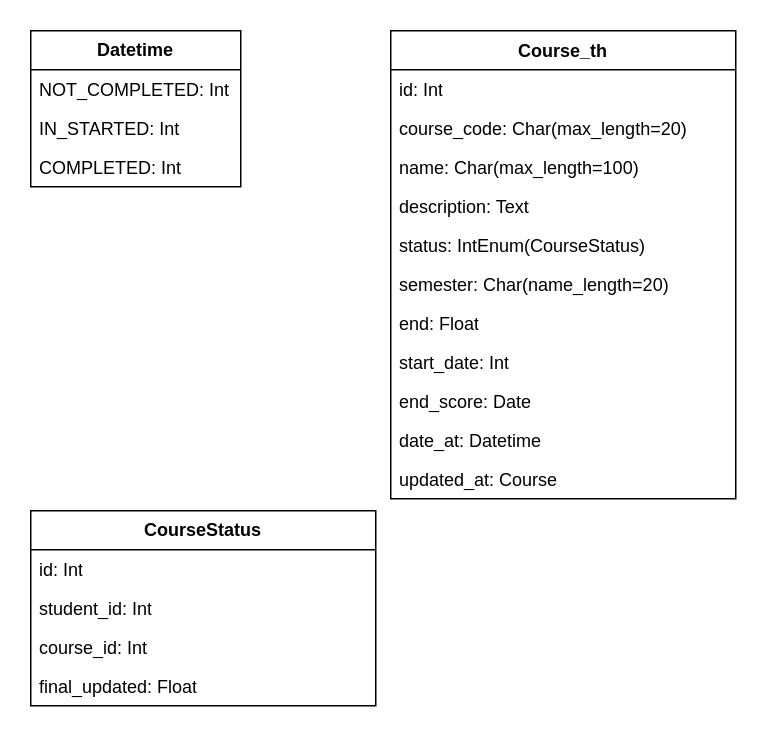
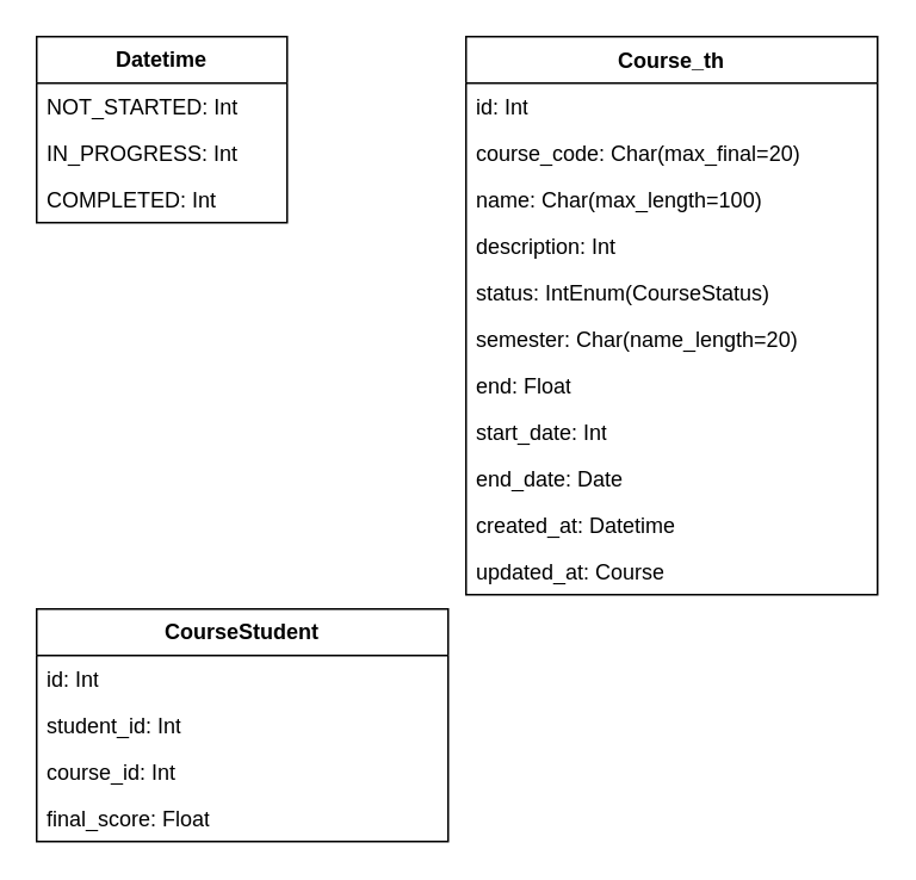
  <mxCell id="0" />
  <mxCell id="1" parent="0" />
  <mxCell id="2" value="&lt;b&gt;Datetime&lt;/b&gt;" style="swimlane;fontStyle=0;childLayout=stackLayout;horizontal=1;startSize=26;fillColor=none;horizontalStack=0;resizeParent=1;resizeParentMax=0;resizeLast=0;collapsible=1;marginBottom=0;whiteSpace=wrap;html=1;" parent="1" vertex="1"><mxGeometry x="20" y="20" width="140" height="104" as="geometry"><mxRectangle x="340" y="360" width="100" height="30" as="alternateBounds" /></mxGeometry></mxCell>
- <mxCell id="3" value="NOT_COMPLETED: Int" style="text;strokeColor=none;fillColor=none;align=left;verticalAlign=top;spacingLeft=4;spacingRight=4;overflow=hidden;rotatable=0;points=[[0,0.5],[1,0.5]];portConstraint=eastwest;whiteSpace=wrap;html=1;" parent="2" vertex="1"><mxGeometry y="26" width="140" height="26" as="geometry" /></mxCell>
- <mxCell id="4" value="IN_STARTED: Int" style="text;strokeColor=none;fillColor=none;align=left;verticalAlign=top;spacingLeft=4;spacingRight=4;overflow=hidden;rotatable=0;points=[[0,0.5],[1,0.5]];portConstraint=eastwest;whiteSpace=wrap;html=1;" vertex="1" parent="2"><mxGeometry y="52" width="140" height="26" as="geometry" /></mxCell>
+ <mxCell id="3" value="NOT_STARTED: Int" style="text;strokeColor=none;fillColor=none;align=left;verticalAlign=top;spacingLeft=4;spacingRight=4;overflow=hidden;rotatable=0;points=[[0,0.5],[1,0.5]];portConstraint=eastwest;whiteSpace=wrap;html=1;" parent="2" vertex="1"><mxGeometry y="26" width="140" height="26" as="geometry" /></mxCell>
+ <mxCell id="4" value="IN_PROGRESS: Int" style="text;strokeColor=none;fillColor=none;align=left;verticalAlign=top;spacingLeft=4;spacingRight=4;overflow=hidden;rotatable=0;points=[[0,0.5],[1,0.5]];portConstraint=eastwest;whiteSpace=wrap;html=1;" vertex="1" parent="2"><mxGeometry y="52" width="140" height="26" as="geometry" /></mxCell>
  <mxCell id="5" value="COMPLETED: Int" style="text;strokeColor=none;fillColor=none;align=left;verticalAlign=top;spacingLeft=4;spacingRight=4;overflow=hidden;rotatable=0;points=[[0,0.5],[1,0.5]];portConstraint=eastwest;whiteSpace=wrap;html=1;" parent="2" vertex="1"><mxGeometry y="78" width="140" height="26" as="geometry" /></mxCell>
  <mxCell id="6" value="Course_th" style="swimlane;fontStyle=1;align=center;verticalAlign=top;childLayout=stackLayout;horizontal=1;startSize=26;horizontalStack=0;resizeParent=1;resizeParentMax=0;resizeLast=0;collapsible=1;marginBottom=0;whiteSpace=wrap;html=1;" vertex="1" parent="1"><mxGeometry x="260" y="20" width="230" height="312" as="geometry" /></mxCell>
  <mxCell id="7" value="id: Int" style="text;strokeColor=none;fillColor=none;align=left;verticalAlign=top;spacingLeft=4;spacingRight=4;overflow=hidden;rotatable=0;points=[[0,0.5],[1,0.5]];portConstraint=eastwest;whiteSpace=wrap;html=1;" vertex="1" parent="6"><mxGeometry y="26" width="230" height="26" as="geometry" /></mxCell>
- <mxCell id="8" value="course_code: Char(max_length=20)" style="text;strokeColor=none;fillColor=none;align=left;verticalAlign=top;spacingLeft=4;spacingRight=4;overflow=hidden;rotatable=0;points=[[0,0.5],[1,0.5]];portConstraint=eastwest;whiteSpace=wrap;html=1;" vertex="1" parent="6"><mxGeometry y="52" width="230" height="26" as="geometry" /></mxCell>
+ <mxCell id="8" value="course_code: Char(max_final=20)" style="text;strokeColor=none;fillColor=none;align=left;verticalAlign=top;spacingLeft=4;spacingRight=4;overflow=hidden;rotatable=0;points=[[0,0.5],[1,0.5]];portConstraint=eastwest;whiteSpace=wrap;html=1;" vertex="1" parent="6"><mxGeometry y="52" width="230" height="26" as="geometry" /></mxCell>
  <mxCell id="9" value="name: Char(max_length=100)" style="text;strokeColor=none;fillColor=none;align=left;verticalAlign=top;spacingLeft=4;spacingRight=4;overflow=hidden;rotatable=0;points=[[0,0.5],[1,0.5]];portConstraint=eastwest;whiteSpace=wrap;html=1;" vertex="1" parent="6"><mxGeometry y="78" width="230" height="26" as="geometry" /></mxCell>
- <mxCell id="10" value="description: Text" style="text;strokeColor=none;fillColor=none;align=left;verticalAlign=top;spacingLeft=4;spacingRight=4;overflow=hidden;rotatable=0;points=[[0,0.5],[1,0.5]];portConstraint=eastwest;whiteSpace=wrap;html=1;" vertex="1" parent="6"><mxGeometry y="104" width="230" height="26" as="geometry" /></mxCell>
+ <mxCell id="10" value="description: Int" style="text;strokeColor=none;fillColor=none;align=left;verticalAlign=top;spacingLeft=4;spacingRight=4;overflow=hidden;rotatable=0;points=[[0,0.5],[1,0.5]];portConstraint=eastwest;whiteSpace=wrap;html=1;" vertex="1" parent="6"><mxGeometry y="104" width="230" height="26" as="geometry" /></mxCell>
  <mxCell id="11" value="status: IntEnum(CourseStatus)" style="text;strokeColor=none;fillColor=none;align=left;verticalAlign=top;spacingLeft=4;spacingRight=4;overflow=hidden;rotatable=0;points=[[0,0.5],[1,0.5]];portConstraint=eastwest;whiteSpace=wrap;html=1;" vertex="1" parent="6"><mxGeometry y="130" width="230" height="26" as="geometry" /></mxCell>
  <mxCell id="12" value="semester: Char(name_length=20)" style="text;strokeColor=none;fillColor=none;align=left;verticalAlign=top;spacingLeft=4;spacingRight=4;overflow=hidden;rotatable=0;points=[[0,0.5],[1,0.5]];portConstraint=eastwest;whiteSpace=wrap;html=1;" vertex="1" parent="6"><mxGeometry y="156" width="230" height="26" as="geometry" /></mxCell>
  <mxCell id="13" value="end: Float" style="text;strokeColor=none;fillColor=none;align=left;verticalAlign=top;spacingLeft=4;spacingRight=4;overflow=hidden;rotatable=0;points=[[0,0.5],[1,0.5]];portConstraint=eastwest;whiteSpace=wrap;html=1;" vertex="1" parent="6"><mxGeometry y="182" width="230" height="26" as="geometry" /></mxCell>
  <mxCell id="14" value="start_date: Int" style="text;strokeColor=none;fillColor=none;align=left;verticalAlign=top;spacingLeft=4;spacingRight=4;overflow=hidden;rotatable=0;points=[[0,0.5],[1,0.5]];portConstraint=eastwest;whiteSpace=wrap;html=1;" vertex="1" parent="6"><mxGeometry y="208" width="230" height="26" as="geometry" /></mxCell>
- <mxCell id="15" value="end_score: Date" style="text;strokeColor=none;fillColor=none;align=left;verticalAlign=top;spacingLeft=4;spacingRight=4;overflow=hidden;rotatable=0;points=[[0,0.5],[1,0.5]];portConstraint=eastwest;whiteSpace=wrap;html=1;" vertex="1" parent="6"><mxGeometry y="234" width="230" height="26" as="geometry" /></mxCell>
- <mxCell id="16" value="date_at: Datetime" style="text;strokeColor=none;fillColor=none;align=left;verticalAlign=top;spacingLeft=4;spacingRight=4;overflow=hidden;rotatable=0;points=[[0,0.5],[1,0.5]];portConstraint=eastwest;whiteSpace=wrap;html=1;" vertex="1" parent="6"><mxGeometry y="260" width="230" height="26" as="geometry" /></mxCell>
+ <mxCell id="15" value="end_date: Date" style="text;strokeColor=none;fillColor=none;align=left;verticalAlign=top;spacingLeft=4;spacingRight=4;overflow=hidden;rotatable=0;points=[[0,0.5],[1,0.5]];portConstraint=eastwest;whiteSpace=wrap;html=1;" vertex="1" parent="6"><mxGeometry y="234" width="230" height="26" as="geometry" /></mxCell>
+ <mxCell id="16" value="created_at: Datetime" style="text;strokeColor=none;fillColor=none;align=left;verticalAlign=top;spacingLeft=4;spacingRight=4;overflow=hidden;rotatable=0;points=[[0,0.5],[1,0.5]];portConstraint=eastwest;whiteSpace=wrap;html=1;" vertex="1" parent="6"><mxGeometry y="260" width="230" height="26" as="geometry" /></mxCell>
  <mxCell id="17" value="updated_at: Course" style="text;strokeColor=none;fillColor=none;align=left;verticalAlign=top;spacingLeft=4;spacingRight=4;overflow=hidden;rotatable=0;points=[[0,0.5],[1,0.5]];portConstraint=eastwest;whiteSpace=wrap;html=1;" vertex="1" parent="6"><mxGeometry y="286" width="230" height="26" as="geometry" /></mxCell>
- <mxCell id="18" value="&lt;b&gt;CourseStatus&lt;/b&gt;" style="swimlane;fontStyle=0;childLayout=stackLayout;horizontal=1;startSize=26;fillColor=none;horizontalStack=0;resizeParent=1;resizeParentMax=0;resizeLast=0;collapsible=1;marginBottom=0;whiteSpace=wrap;html=1;" vertex="1" parent="1"><mxGeometry x="20" y="340" width="230" height="130" as="geometry" /></mxCell>
+ <mxCell id="18" value="&lt;b&gt;CourseStudent&lt;/b&gt;" style="swimlane;fontStyle=0;childLayout=stackLayout;horizontal=1;startSize=26;fillColor=none;horizontalStack=0;resizeParent=1;resizeParentMax=0;resizeLast=0;collapsible=1;marginBottom=0;whiteSpace=wrap;html=1;" vertex="1" parent="1"><mxGeometry x="20" y="340" width="230" height="130" as="geometry" /></mxCell>
  <mxCell id="19" value="id: Int" style="text;strokeColor=none;fillColor=none;align=left;verticalAlign=top;spacingLeft=4;spacingRight=4;overflow=hidden;rotatable=0;points=[[0,0.5],[1,0.5]];portConstraint=eastwest;whiteSpace=wrap;html=1;" vertex="1" parent="18"><mxGeometry y="26" width="230" height="26" as="geometry" /></mxCell>
  <mxCell id="20" value="student_id: Int" style="text;strokeColor=none;fillColor=none;align=left;verticalAlign=top;spacingLeft=4;spacingRight=4;overflow=hidden;rotatable=0;points=[[0,0.5],[1,0.5]];portConstraint=eastwest;whiteSpace=wrap;html=1;" vertex="1" parent="18"><mxGeometry y="52" width="230" height="26" as="geometry" /></mxCell>
  <mxCell id="21" value="course_id: Int" style="text;strokeColor=none;fillColor=none;align=left;verticalAlign=top;spacingLeft=4;spacingRight=4;overflow=hidden;rotatable=0;points=[[0,0.5],[1,0.5]];portConstraint=eastwest;whiteSpace=wrap;html=1;" vertex="1" parent="18"><mxGeometry y="78" width="230" height="26" as="geometry" /></mxCell>
- <mxCell id="22" value="final_updated: Float" style="text;strokeColor=none;fillColor=none;align=left;verticalAlign=top;spacingLeft=4;spacingRight=4;overflow=hidden;rotatable=0;points=[[0,0.5],[1,0.5]];portConstraint=eastwest;whiteSpace=wrap;html=1;" vertex="1" parent="18"><mxGeometry y="104" width="230" height="26" as="geometry" /></mxCell>
+ <mxCell id="22" value="final_score: Float" style="text;strokeColor=none;fillColor=none;align=left;verticalAlign=top;spacingLeft=4;spacingRight=4;overflow=hidden;rotatable=0;points=[[0,0.5],[1,0.5]];portConstraint=eastwest;whiteSpace=wrap;html=1;" vertex="1" parent="18"><mxGeometry y="104" width="230" height="26" as="geometry" /></mxCell>
